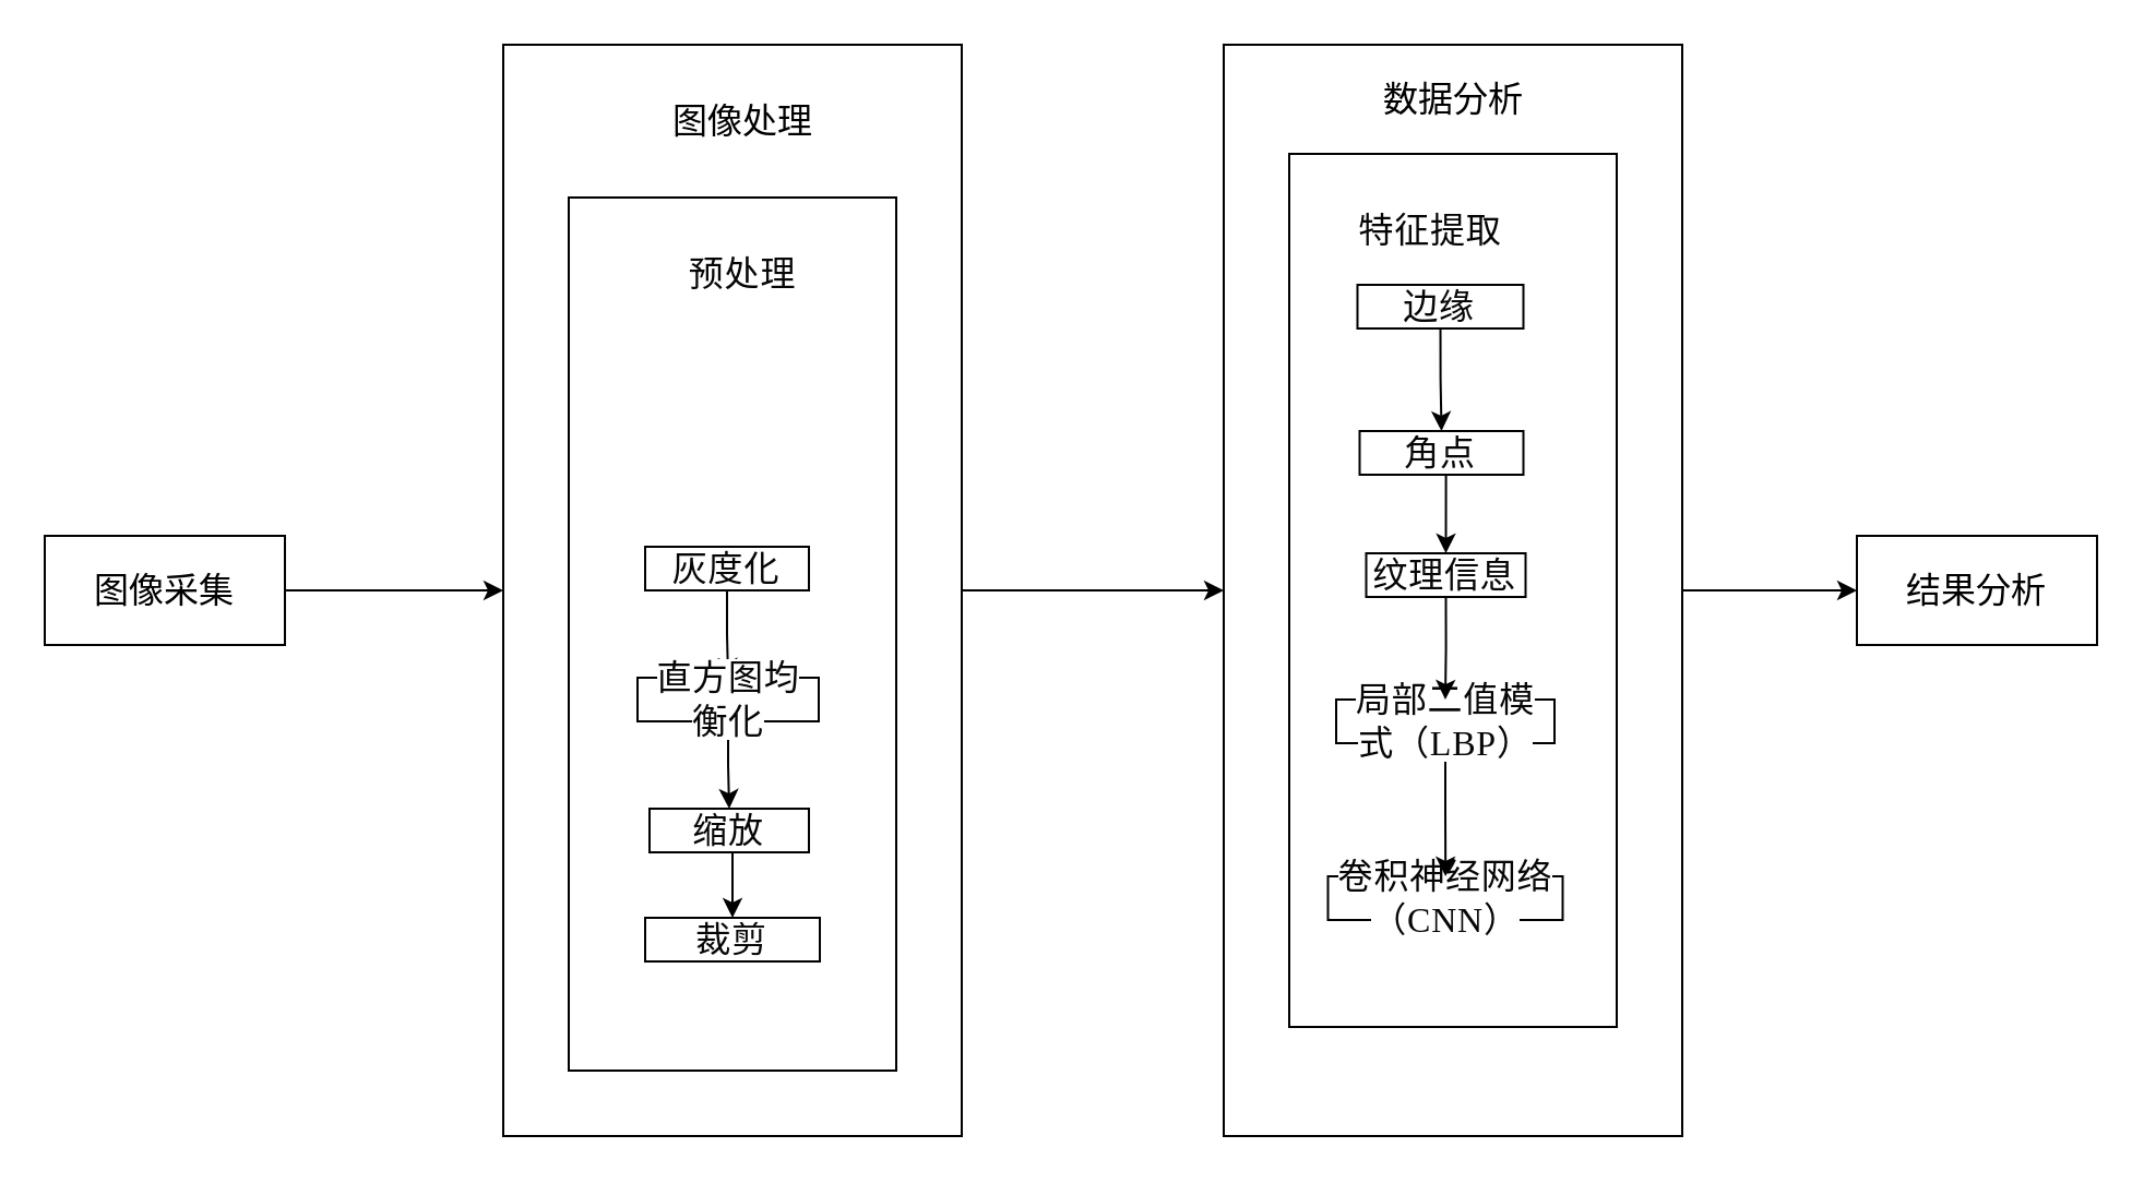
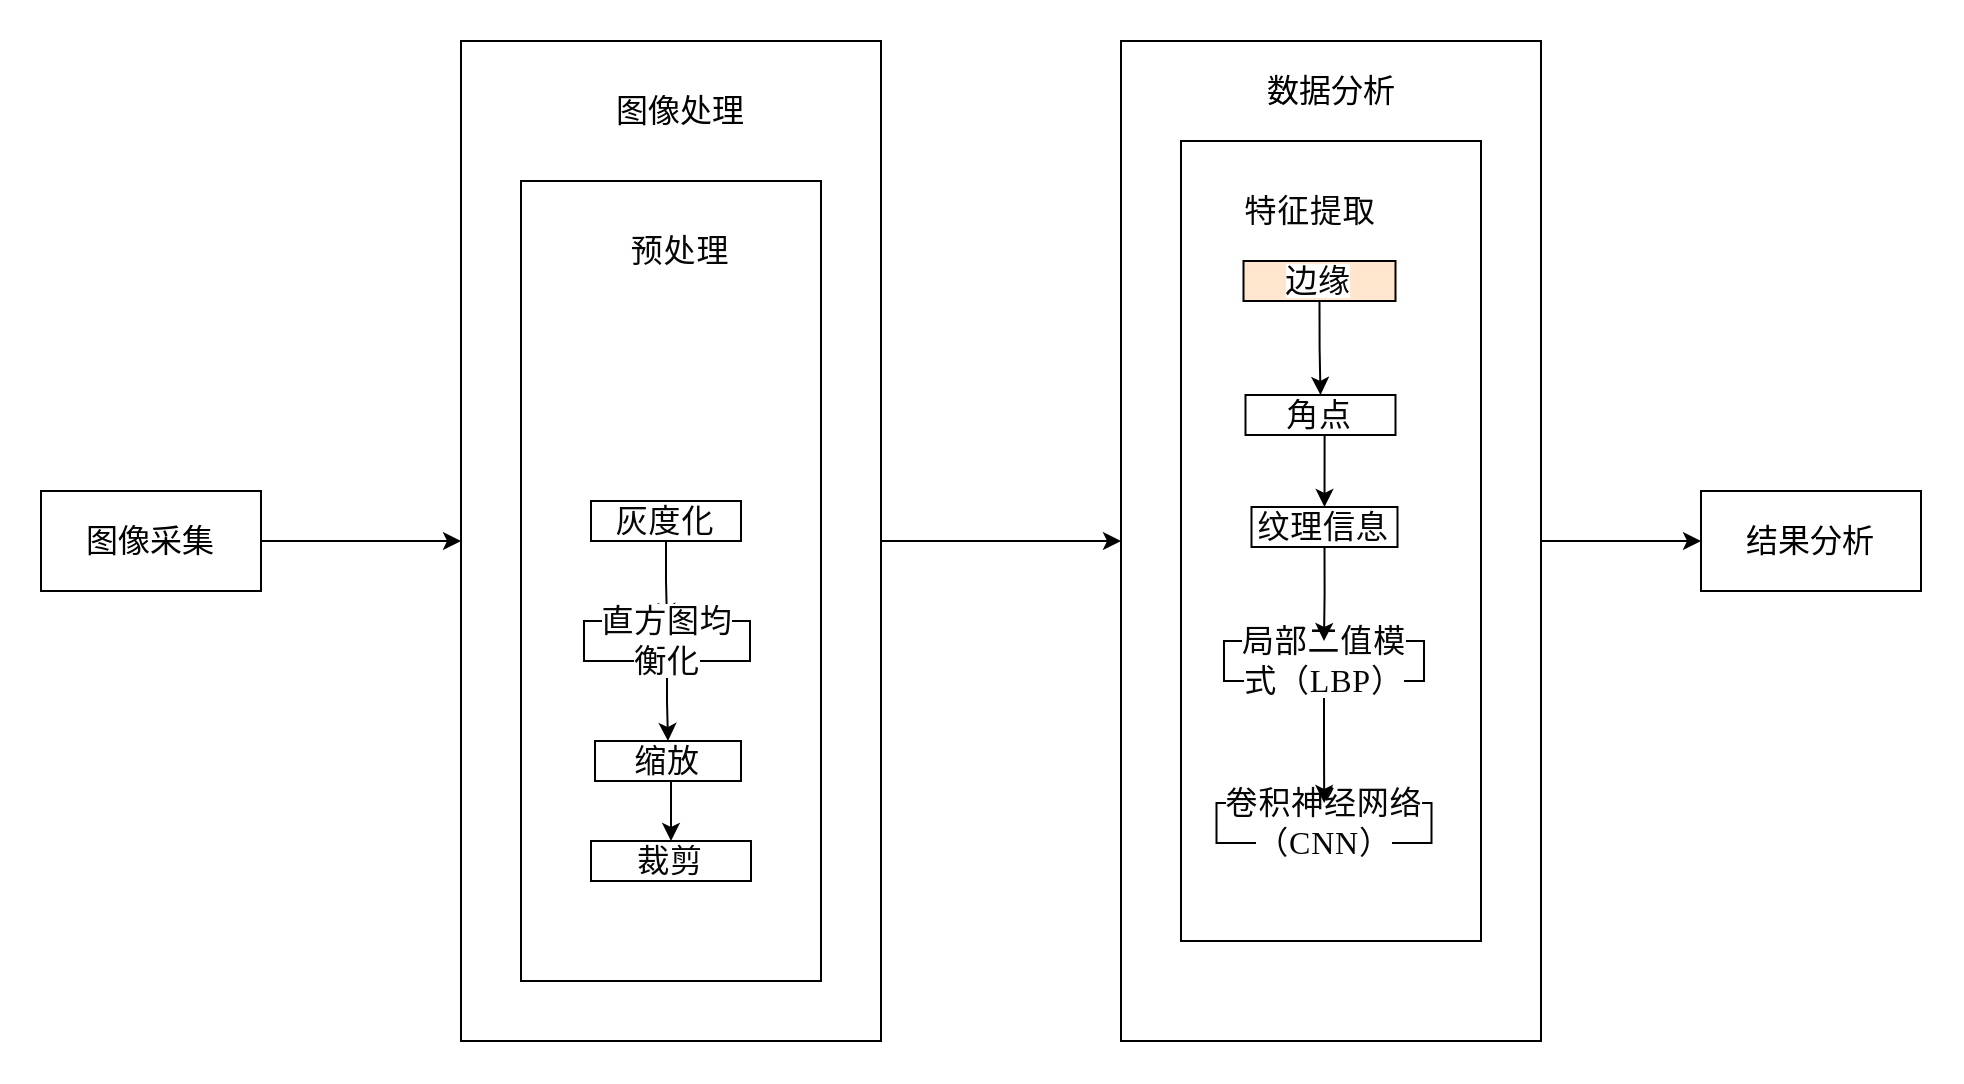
  <mxCell id="0" />
  <mxCell id="1" parent="0" />
  <mxCell id="2" style="edgeStyle=orthogonalEdgeStyle;rounded=0;orthogonalLoop=1;jettySize=auto;html=1;exitX=1;exitY=0.5;exitDx=0;exitDy=0;entryX=0;entryY=0.5;entryDx=0;entryDy=0;" edge="1" parent="1" source="3" target="5"><mxGeometry relative="1" as="geometry" /></mxCell>
  <mxCell id="3" value="&lt;p class=&quot;MsoNormal&quot;&gt;&lt;span style=&quot;font-family: 宋体; font-size: 12pt;&quot;&gt;图像采集&lt;/span&gt;&lt;/p&gt;" style="rounded=0;whiteSpace=wrap;html=1;" vertex="1" parent="1"><mxGeometry x="20" y="245" width="110" height="50" as="geometry" /></mxCell>
  <mxCell id="4" style="edgeStyle=orthogonalEdgeStyle;rounded=0;orthogonalLoop=1;jettySize=auto;html=1;exitX=1;exitY=0.5;exitDx=0;exitDy=0;entryX=0;entryY=0.5;entryDx=0;entryDy=0;" edge="1" parent="1" source="5" target="18"><mxGeometry relative="1" as="geometry" /></mxCell>
  <mxCell id="5" value="" style="rounded=0;whiteSpace=wrap;html=1;" vertex="1" parent="1"><mxGeometry x="230" y="20" width="210" height="500" as="geometry" /></mxCell>
  <mxCell id="6" value="&lt;p class=&quot;MsoNormal&quot;&gt;&lt;span style=&quot;font-family: 宋体; font-size: 12pt;&quot;&gt;结果分析&lt;/span&gt;&lt;/p&gt;" style="rounded=0;whiteSpace=wrap;html=1;" vertex="1" parent="1"><mxGeometry x="850" y="245" width="110" height="50" as="geometry" /></mxCell>
  <mxCell id="7" value="&lt;span style=&quot;font-family: 宋体; font-size: 16px; text-indent: 28px;&quot;&gt;图像处理&lt;/span&gt;" style="text;html=1;align=center;verticalAlign=middle;whiteSpace=wrap;rounded=0;" vertex="1" parent="1"><mxGeometry x="300" y="40" width="80" height="30" as="geometry" /></mxCell>
  <mxCell id="8" value="" style="rounded=0;whiteSpace=wrap;html=1;" vertex="1" parent="1"><mxGeometry x="260" y="90" width="150" height="400" as="geometry" /></mxCell>
  <mxCell id="9" value="&lt;p class=&quot;MsoNormal&quot;&gt;&lt;span style=&quot;font-family: 宋体; color: rgb(6, 6, 7); letter-spacing: 0.3pt; font-size: 12pt; background: rgb(255, 255, 255);&quot; class=&quot;15&quot;&gt;&lt;font face=&quot;宋体&quot;&gt;预处理&lt;/font&gt;&lt;/span&gt;&lt;/p&gt;" style="text;html=1;align=center;verticalAlign=middle;whiteSpace=wrap;rounded=0;" vertex="1" parent="1"><mxGeometry x="300" y="110" width="80" height="30" as="geometry" /></mxCell>
  <mxCell id="10" style="edgeStyle=orthogonalEdgeStyle;rounded=0;orthogonalLoop=1;jettySize=auto;html=1;exitX=0.5;exitY=1;exitDx=0;exitDy=0;" edge="1" parent="1" source="11" target="13"><mxGeometry relative="1" as="geometry" /></mxCell>
  <mxCell id="11" value="&lt;p class=&quot;MsoNormal&quot;&gt;&lt;span style=&quot;font-family: 宋体; color: rgb(6, 6, 7); letter-spacing: 0.3pt; font-size: 12pt; background: rgb(255, 255, 255);&quot;&gt;&lt;font face=&quot;宋体&quot;&gt;灰度化&lt;/font&gt;&lt;/span&gt;&lt;/p&gt;" style="rounded=0;whiteSpace=wrap;html=1;" vertex="1" parent="1"><mxGeometry x="295" y="250" width="75" height="20" as="geometry" /></mxCell>
  <mxCell id="12" style="edgeStyle=orthogonalEdgeStyle;rounded=0;orthogonalLoop=1;jettySize=auto;html=1;exitX=0.5;exitY=1;exitDx=0;exitDy=0;" edge="1" parent="1" source="13" target="15"><mxGeometry relative="1" as="geometry" /></mxCell>
  <mxCell id="13" value="&lt;p class=&quot;MsoNormal&quot;&gt;&lt;span style=&quot;font-family: 宋体; color: rgb(6, 6, 7); letter-spacing: 0.3pt; font-size: 12pt; background: rgb(255, 255, 255);&quot;&gt;&lt;font face=&quot;宋体&quot;&gt;直方图均衡化&lt;/font&gt;&lt;/span&gt;&lt;/p&gt;" style="rounded=0;whiteSpace=wrap;html=1;" vertex="1" parent="1"><mxGeometry x="291.5" y="310" width="83" height="20" as="geometry" /></mxCell>
  <mxCell id="14" style="edgeStyle=orthogonalEdgeStyle;rounded=0;orthogonalLoop=1;jettySize=auto;html=1;exitX=0.5;exitY=1;exitDx=0;exitDy=0;entryX=0.5;entryY=0;entryDx=0;entryDy=0;" edge="1" parent="1" source="15" target="16"><mxGeometry relative="1" as="geometry" /></mxCell>
  <mxCell id="15" value="&lt;p class=&quot;MsoNormal&quot;&gt;&lt;span style=&quot;font-family: 宋体; color: rgb(6, 6, 7); letter-spacing: 0.3pt; font-size: 12pt; background: rgb(255, 255, 255);&quot;&gt;&lt;font face=&quot;宋体&quot;&gt;缩放&lt;/font&gt;&lt;/span&gt;&lt;/p&gt;" style="rounded=0;whiteSpace=wrap;html=1;" vertex="1" parent="1"><mxGeometry x="297" y="370" width="73" height="20" as="geometry" /></mxCell>
  <mxCell id="16" value="&lt;p class=&quot;MsoNormal&quot;&gt;&lt;span style=&quot;font-family: 宋体; color: rgb(6, 6, 7); letter-spacing: 0.3pt; font-size: 12pt; background: rgb(255, 255, 255);&quot;&gt;&lt;font face=&quot;宋体&quot;&gt;裁剪&lt;/font&gt;&lt;/span&gt;&lt;/p&gt;" style="rounded=0;whiteSpace=wrap;html=1;" vertex="1" parent="1"><mxGeometry x="295" y="420" width="80" height="20" as="geometry" /></mxCell>
  <mxCell id="17" style="edgeStyle=orthogonalEdgeStyle;rounded=0;orthogonalLoop=1;jettySize=auto;html=1;exitX=1;exitY=0.5;exitDx=0;exitDy=0;entryX=0;entryY=0.5;entryDx=0;entryDy=0;" edge="1" parent="1" source="18" target="6"><mxGeometry relative="1" as="geometry" /></mxCell>
  <mxCell id="18" value="" style="rounded=0;whiteSpace=wrap;html=1;" vertex="1" parent="1"><mxGeometry x="560" y="20" width="210" height="500" as="geometry" /></mxCell>
  <mxCell id="19" value="" style="rounded=0;whiteSpace=wrap;html=1;" vertex="1" parent="1"><mxGeometry x="590" y="70" width="150" height="400" as="geometry" /></mxCell>
  <mxCell id="20" value="&lt;div style=&quot;text-indent: 28px;&quot;&gt;&lt;span style=&quot;background-color: initial; font-size: 16px;&quot;&gt;&lt;font face=&quot;宋体&quot;&gt;数据分析&lt;/font&gt;&lt;/span&gt;&lt;/div&gt;" style="text;html=1;align=center;verticalAlign=middle;whiteSpace=wrap;rounded=0;" vertex="1" parent="1"><mxGeometry x="598.5" y="30" width="105" height="30" as="geometry" /></mxCell>
  <mxCell id="21" value="&lt;p class=&quot;MsoNormal&quot;&gt;&lt;span style=&quot;font-family: 宋体; color: rgb(6, 6, 7); letter-spacing: 0.3pt; font-size: 12pt; background: rgb(255, 255, 255);&quot; class=&quot;15&quot;&gt;&lt;font face=&quot;宋体&quot;&gt;特征提取&lt;/font&gt;&lt;/span&gt;&lt;/p&gt;" style="text;html=1;align=center;verticalAlign=middle;whiteSpace=wrap;rounded=0;" vertex="1" parent="1"><mxGeometry x="615" y="90" width="80" height="30" as="geometry" /></mxCell>
  <mxCell id="22" style="edgeStyle=orthogonalEdgeStyle;rounded=0;orthogonalLoop=1;jettySize=auto;html=1;exitX=0.5;exitY=1;exitDx=0;exitDy=0;entryX=0.5;entryY=0;entryDx=0;entryDy=0;" edge="1" parent="1" source="23" target="25"><mxGeometry relative="1" as="geometry" /></mxCell>
- <mxCell id="23" value="&lt;p class=&quot;MsoNormal&quot;&gt;&lt;span style=&quot;font-family: 宋体; color: rgb(6, 6, 7); letter-spacing: 0.3pt; font-size: 12pt; background: rgb(255, 255, 255);&quot;&gt;&lt;font face=&quot;宋体&quot;&gt;边缘&lt;/font&gt;&lt;/span&gt;&lt;/p&gt;" style="rounded=0;whiteSpace=wrap;html=1;" vertex="1" parent="1"><mxGeometry x="621.25" y="130" width="76" height="20" as="geometry" /></mxCell>
+ <mxCell id="23" value="&lt;p class=&quot;MsoNormal&quot;&gt;&lt;span style=&quot;font-family: 宋体; color: rgb(6, 6, 7); letter-spacing: 0.3pt; font-size: 12pt; background: rgb(255, 255, 255);&quot;&gt;&lt;font face=&quot;宋体&quot;&gt;边缘&lt;/font&gt;&lt;/span&gt;&lt;/p&gt;" style="rounded=0;whiteSpace=wrap;html=1;fillColor=#ffe6cc;" vertex="1" parent="1"><mxGeometry x="621.25" y="130" width="76" height="20" as="geometry" /></mxCell>
  <mxCell id="24" style="edgeStyle=orthogonalEdgeStyle;rounded=0;orthogonalLoop=1;jettySize=auto;html=1;exitX=0.5;exitY=1;exitDx=0;exitDy=0;entryX=0.5;entryY=0;entryDx=0;entryDy=0;" edge="1" parent="1" source="25" target="30"><mxGeometry relative="1" as="geometry" /></mxCell>
  <mxCell id="25" value="&lt;p class=&quot;MsoNormal&quot;&gt;&lt;span style=&quot;font-family: 宋体; color: rgb(6, 6, 7); letter-spacing: 0.3pt; font-size: 12pt; background: rgb(255, 255, 255);&quot;&gt;&lt;font face=&quot;宋体&quot;&gt;角点&lt;/font&gt;&lt;/span&gt;&lt;/p&gt;" style="rounded=0;whiteSpace=wrap;html=1;" vertex="1" parent="1"><mxGeometry x="622.25" y="197" width="75" height="20" as="geometry" /></mxCell>
  <mxCell id="26" value="&lt;p class=&quot;MsoNormal&quot;&gt;&lt;span style=&quot;font-family: 宋体; color: rgb(6, 6, 7); letter-spacing: 0.3pt; font-size: 12pt; background: rgb(255, 255, 255);&quot;&gt;&lt;font face=&quot;宋体&quot;&gt;卷积神经网络（&lt;/font&gt;&lt;font face=&quot;宋体&quot;&gt;CNN）&lt;/font&gt;&lt;/span&gt;&lt;/p&gt;" style="rounded=0;whiteSpace=wrap;html=1;" vertex="1" parent="1"><mxGeometry x="607.75" y="401" width="107.5" height="20" as="geometry" /></mxCell>
  <mxCell id="27" value="" style="edgeStyle=orthogonalEdgeStyle;rounded=0;orthogonalLoop=1;jettySize=auto;html=1;" edge="1" parent="1" source="28" target="26"><mxGeometry relative="1" as="geometry" /></mxCell>
  <mxCell id="28" value="&lt;p class=&quot;MsoNormal&quot;&gt;&lt;span style=&quot;font-family: 宋体; color: rgb(6, 6, 7); letter-spacing: 0.3pt; font-size: 12pt; background: rgb(255, 255, 255);&quot;&gt;&lt;font face=&quot;宋体&quot;&gt;局部二值模式（&lt;/font&gt;&lt;font face=&quot;宋体&quot;&gt;LBP）&lt;/font&gt;&lt;/span&gt;&lt;/p&gt;" style="rounded=0;whiteSpace=wrap;html=1;" vertex="1" parent="1"><mxGeometry x="611.5" y="320" width="100" height="20" as="geometry" /></mxCell>
  <mxCell id="29" style="edgeStyle=orthogonalEdgeStyle;rounded=0;orthogonalLoop=1;jettySize=auto;html=1;exitX=0.5;exitY=1;exitDx=0;exitDy=0;entryX=0.5;entryY=0;entryDx=0;entryDy=0;" edge="1" parent="1" source="30" target="28"><mxGeometry relative="1" as="geometry" /></mxCell>
  <mxCell id="30" value="&lt;p class=&quot;MsoNormal&quot;&gt;&lt;span style=&quot;font-family: 宋体; color: rgb(6, 6, 7); letter-spacing: 0.3pt; font-size: 12pt; background: rgb(255, 255, 255);&quot;&gt;&lt;font face=&quot;宋体&quot;&gt;纹理信息&lt;/font&gt;&lt;/span&gt;&lt;/p&gt;" style="rounded=0;whiteSpace=wrap;html=1;" vertex="1" parent="1"><mxGeometry x="625.25" y="253" width="73" height="20" as="geometry" /></mxCell>
